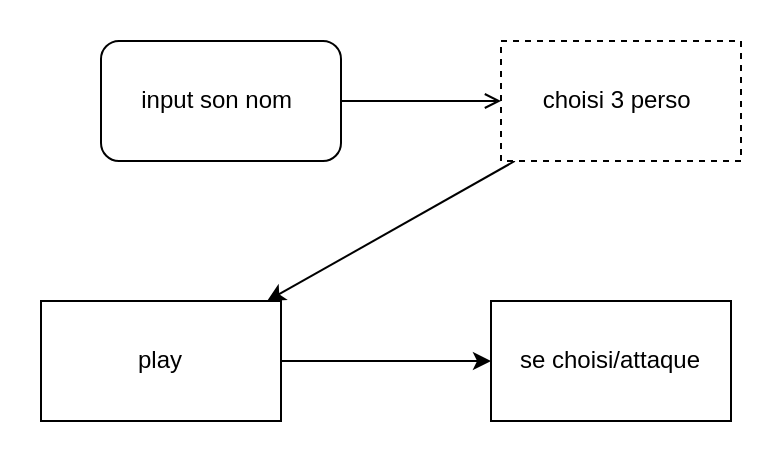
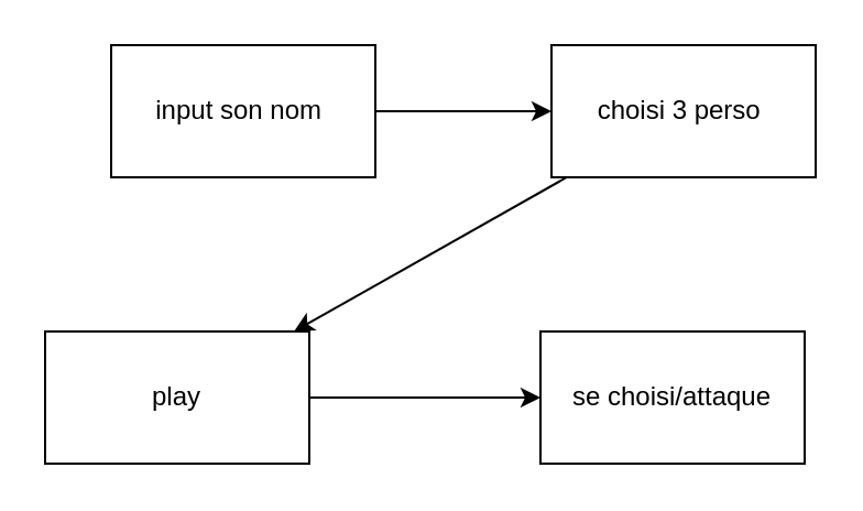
  <mxCell id="0" />
  <mxCell id="1" parent="0" />
- <mxCell id="2" value="" style="edgeStyle=none;html=1;endArrow=open;" edge="1" parent="1" source="3" target="5"><mxGeometry relative="1" as="geometry" /></mxCell>
- <mxCell id="3" value="input son nom&amp;nbsp;" style="whiteSpace=wrap;html=1;rounded=1;" vertex="1" parent="1"><mxGeometry x="50" y="20" width="120" height="60" as="geometry" /></mxCell>
+ <mxCell id="2" value="" style="edgeStyle=none;html=1;" edge="1" parent="1" source="3" target="5"><mxGeometry relative="1" as="geometry" /></mxCell>
+ <mxCell id="3" value="input son nom&amp;nbsp;" style="rounded=0;whiteSpace=wrap;html=1;" vertex="1" parent="1"><mxGeometry x="50" y="20" width="120" height="60" as="geometry" /></mxCell>
  <mxCell id="4" value="" style="edgeStyle=none;html=1;" edge="1" parent="1" source="5" target="7"><mxGeometry relative="1" as="geometry" /></mxCell>
- <mxCell id="5" value="choisi 3 perso&amp;nbsp;" style="whiteSpace=wrap;html=1;rounded=0;dashed=1;" vertex="1" parent="1"><mxGeometry x="250" y="20" width="120" height="60" as="geometry" /></mxCell>
+ <mxCell id="5" value="choisi 3 perso&amp;nbsp;" style="whiteSpace=wrap;html=1;rounded=0;" vertex="1" parent="1"><mxGeometry x="250" y="20" width="120" height="60" as="geometry" /></mxCell>
  <mxCell id="6" value="" style="edgeStyle=none;html=1;" edge="1" parent="1" source="7" target="8"><mxGeometry relative="1" as="geometry" /></mxCell>
  <mxCell id="7" value="play" style="whiteSpace=wrap;html=1;rounded=0;" vertex="1" parent="1"><mxGeometry x="20" y="150" width="120" height="60" as="geometry" /></mxCell>
  <mxCell id="8" value="se choisi/attaque" style="whiteSpace=wrap;html=1;rounded=0;" vertex="1" parent="1"><mxGeometry x="245" y="150" width="120" height="60" as="geometry" /></mxCell>
